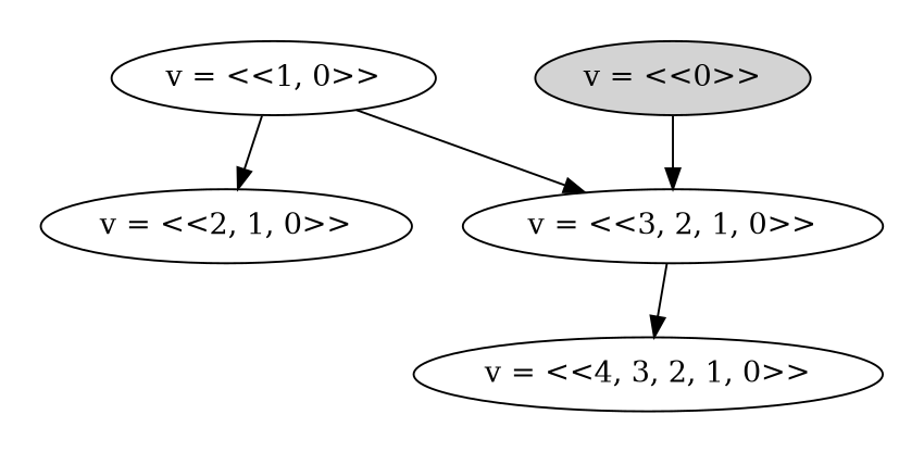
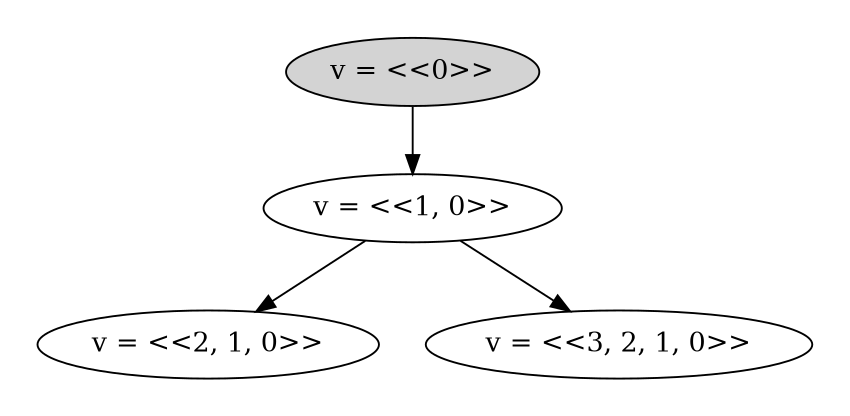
  strict digraph {
    nodesep=0.35
    edge [color=black fontcolor=black]
    n1 [label="v = <<0>>" style=filled]
    n2 [label="v = <<1, 0>>"]
    n3 [label="v = <<2, 1, 0>>"]
    n4 [label="v = <<3, 2, 1, 0>>"]
-   n5 [label="v = <<4, 3, 2, 1, 0>>"]
    subgraph cluster_1 {
      color=white
-     n5
      subgraph sub_2 {
        color=white
        rank=same
        n1
      }
      subgraph sub_3 {
        color=white
        rank=same
        n2
      }
      subgraph sub_4 {
        color=white
        rank=same
        n3
      }
      subgraph sub_5 {
        color=white
        rank=same
        n4
      }
    }
-   n1 -> n4
+   n1 -> n2
    n2 -> n3
    n2 -> n4
-   n4 -> n5
  }
